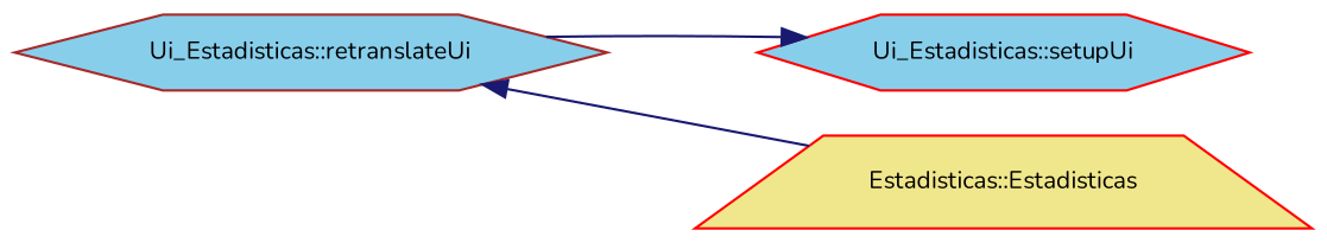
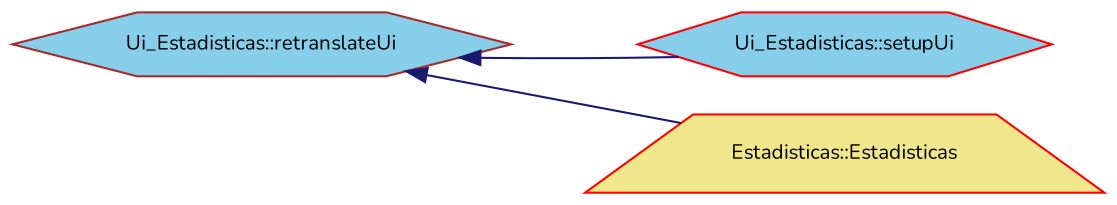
  digraph {
    fontname=Nunito
    rankdir=LR
    node [color=red fillcolor=skyblue fontname=Nunito fontsize=10 shape=hexagon style=filled]
    edge [color=midnightblue dir=back fontname=Nunito fontsize=10 labelfontname=Helvetica labelfontsize=10 style=solid]
    n1 [color=brown fontcolor=black height=0.2 label="Ui_Estadisticas::retranslateUi" width=0.4]
    n2 [height=0.2 label="Ui_Estadisticas::setupUi" width=0.4]
    n3 [fillcolor=khaki height=0.2 label="Estadisticas::Estadisticas" shape=trapezium width=0.4]
-   n2 -> n1
+   n1 -> n2
    n1 -> n3
  }
